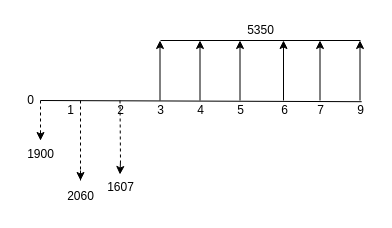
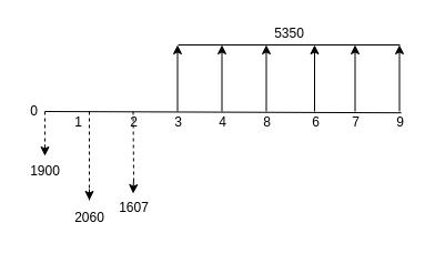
  <mxCell id="0" />
  <mxCell id="1" parent="0" />
  <mxCell id="2" value="" style="endArrow=none;html=1;entryX=0.56;entryY=0.06;entryDx=0;entryDy=0;entryPerimeter=0;" edge="1" parent="1" target="11"><mxGeometry width="50" height="50" relative="1" as="geometry"><mxPoint x="40" y="100" as="sourcePoint" /><mxPoint x="320" y="100" as="targetPoint" /></mxGeometry></mxCell>
  <mxCell id="3" value="0" style="text;html=1;align=center;verticalAlign=middle;resizable=0;points=[];autosize=1;" vertex="1" parent="1"><mxGeometry x="20" y="90" width="20" height="20" as="geometry" /></mxCell>
  <mxCell id="4" value="1" style="text;html=1;align=center;verticalAlign=middle;resizable=0;points=[];autosize=1;" vertex="1" parent="1"><mxGeometry x="60" y="100" width="20" height="20" as="geometry" /></mxCell>
  <mxCell id="5" value="2" style="text;html=1;align=center;verticalAlign=middle;resizable=0;points=[];autosize=1;" vertex="1" parent="1"><mxGeometry x="110" y="100" width="20" height="20" as="geometry" /></mxCell>
  <mxCell id="6" value="3" style="text;html=1;align=center;verticalAlign=middle;resizable=0;points=[];autosize=1;" vertex="1" parent="1"><mxGeometry x="150" y="100" width="20" height="20" as="geometry" /></mxCell>
  <mxCell id="7" value="4" style="text;html=1;align=center;verticalAlign=middle;resizable=0;points=[];autosize=1;" vertex="1" parent="1"><mxGeometry x="190" y="100" width="20" height="20" as="geometry" /></mxCell>
- <mxCell id="8" value="5" style="text;html=1;align=center;verticalAlign=middle;resizable=0;points=[];autosize=1;" vertex="1" parent="1"><mxGeometry x="230" y="100" width="20" height="20" as="geometry" /></mxCell>
+ <mxCell id="8" value="8" style="text;html=1;align=center;verticalAlign=middle;resizable=0;points=[];autosize=1;" vertex="1" parent="1"><mxGeometry x="230" y="100" width="20" height="20" as="geometry" /></mxCell>
  <mxCell id="9" value="6" style="text;html=1;align=center;verticalAlign=middle;resizable=0;points=[];autosize=1;" vertex="1" parent="1"><mxGeometry x="273.5" y="100" width="20" height="20" as="geometry" /></mxCell>
  <mxCell id="10" value="7" style="text;html=1;align=center;verticalAlign=middle;resizable=0;points=[];autosize=1;" vertex="1" parent="1"><mxGeometry x="310" y="100" width="20" height="20" as="geometry" /></mxCell>
  <mxCell id="11" value="9" style="text;html=1;align=center;verticalAlign=middle;resizable=0;points=[];autosize=1;" vertex="1" parent="1"><mxGeometry x="350" y="100" width="20" height="20" as="geometry" /></mxCell>
  <mxCell id="12" value="" style="endArrow=none;dashed=1;html=1;" edge="1" parent="1"><mxGeometry width="50" height="50" relative="1" as="geometry"><mxPoint x="40" y="100" as="sourcePoint" /><mxPoint x="40" y="140" as="targetPoint" /></mxGeometry></mxCell>
  <mxCell id="13" value="" style="endArrow=classic;html=1;" edge="1" parent="1"><mxGeometry width="50" height="50" relative="1" as="geometry"><mxPoint x="40" y="130" as="sourcePoint" /><mxPoint x="40" y="140" as="targetPoint" /></mxGeometry></mxCell>
  <mxCell id="14" value="1900" style="text;html=1;align=center;verticalAlign=middle;resizable=0;points=[];autosize=1;" vertex="1" parent="1"><mxGeometry x="20" y="144" width="40" height="20" as="geometry" /></mxCell>
  <mxCell id="15" value="" style="endArrow=none;dashed=1;html=1;" edge="1" parent="1"><mxGeometry width="50" height="50" relative="1" as="geometry"><mxPoint x="80" y="100" as="sourcePoint" /><mxPoint x="80" y="180" as="targetPoint" /></mxGeometry></mxCell>
  <mxCell id="16" value="" style="endArrow=classic;html=1;" edge="1" parent="1"><mxGeometry width="50" height="50" relative="1" as="geometry"><mxPoint x="80" y="170" as="sourcePoint" /><mxPoint x="80" y="180" as="targetPoint" /></mxGeometry></mxCell>
  <mxCell id="17" value="2060" style="text;html=1;align=center;verticalAlign=middle;resizable=0;points=[];autosize=1;" vertex="1" parent="1"><mxGeometry x="60" y="186" width="40" height="20" as="geometry" /></mxCell>
  <mxCell id="18" value="" style="endArrow=none;dashed=1;html=1;" edge="1" parent="1"><mxGeometry width="50" height="50" relative="1" as="geometry"><mxPoint x="119.5" y="100" as="sourcePoint" /><mxPoint x="120" y="160" as="targetPoint" /></mxGeometry></mxCell>
  <mxCell id="19" value="" style="endArrow=classic;html=1;" edge="1" parent="1"><mxGeometry width="50" height="50" relative="1" as="geometry"><mxPoint x="120" y="160" as="sourcePoint" /><mxPoint x="119.5" y="174" as="targetPoint" /></mxGeometry></mxCell>
  <mxCell id="20" value="1607" style="text;html=1;align=center;verticalAlign=middle;resizable=0;points=[];autosize=1;" vertex="1" parent="1"><mxGeometry x="100" y="177" width="40" height="20" as="geometry" /></mxCell>
  <mxCell id="21" value="" style="endArrow=classic;html=1;" edge="1" parent="1"><mxGeometry width="50" height="50" relative="1" as="geometry"><mxPoint x="159.5" y="100" as="sourcePoint" /><mxPoint x="159.5" y="40" as="targetPoint" /></mxGeometry></mxCell>
  <mxCell id="22" value="" style="endArrow=classic;html=1;" edge="1" parent="1"><mxGeometry width="50" height="50" relative="1" as="geometry"><mxPoint x="199.5" y="100" as="sourcePoint" /><mxPoint x="199.5" y="40" as="targetPoint" /></mxGeometry></mxCell>
  <mxCell id="23" value="" style="endArrow=classic;html=1;" edge="1" parent="1"><mxGeometry width="50" height="50" relative="1" as="geometry"><mxPoint x="239.5" y="100" as="sourcePoint" /><mxPoint x="239.5" y="40" as="targetPoint" /></mxGeometry></mxCell>
  <mxCell id="24" value="" style="endArrow=classic;html=1;" edge="1" parent="1"><mxGeometry width="50" height="50" relative="1" as="geometry"><mxPoint x="283" y="100" as="sourcePoint" /><mxPoint x="283" y="40" as="targetPoint" /></mxGeometry></mxCell>
  <mxCell id="25" value="" style="endArrow=classic;html=1;" edge="1" parent="1"><mxGeometry width="50" height="50" relative="1" as="geometry"><mxPoint x="319.5" y="100" as="sourcePoint" /><mxPoint x="319.5" y="40" as="targetPoint" /></mxGeometry></mxCell>
  <mxCell id="26" value="" style="endArrow=classic;html=1;" edge="1" parent="1"><mxGeometry width="50" height="50" relative="1" as="geometry"><mxPoint x="359.5" y="100" as="sourcePoint" /><mxPoint x="359.5" y="40" as="targetPoint" /></mxGeometry></mxCell>
  <mxCell id="27" value="" style="endArrow=none;html=1;" edge="1" parent="1"><mxGeometry width="50" height="50" relative="1" as="geometry"><mxPoint x="160" y="40" as="sourcePoint" /><mxPoint x="360" y="40" as="targetPoint" /></mxGeometry></mxCell>
  <mxCell id="28" value="5350" style="text;html=1;align=center;verticalAlign=middle;resizable=0;points=[];autosize=1;" vertex="1" parent="1"><mxGeometry x="240" y="20" width="40" height="20" as="geometry" /></mxCell>
